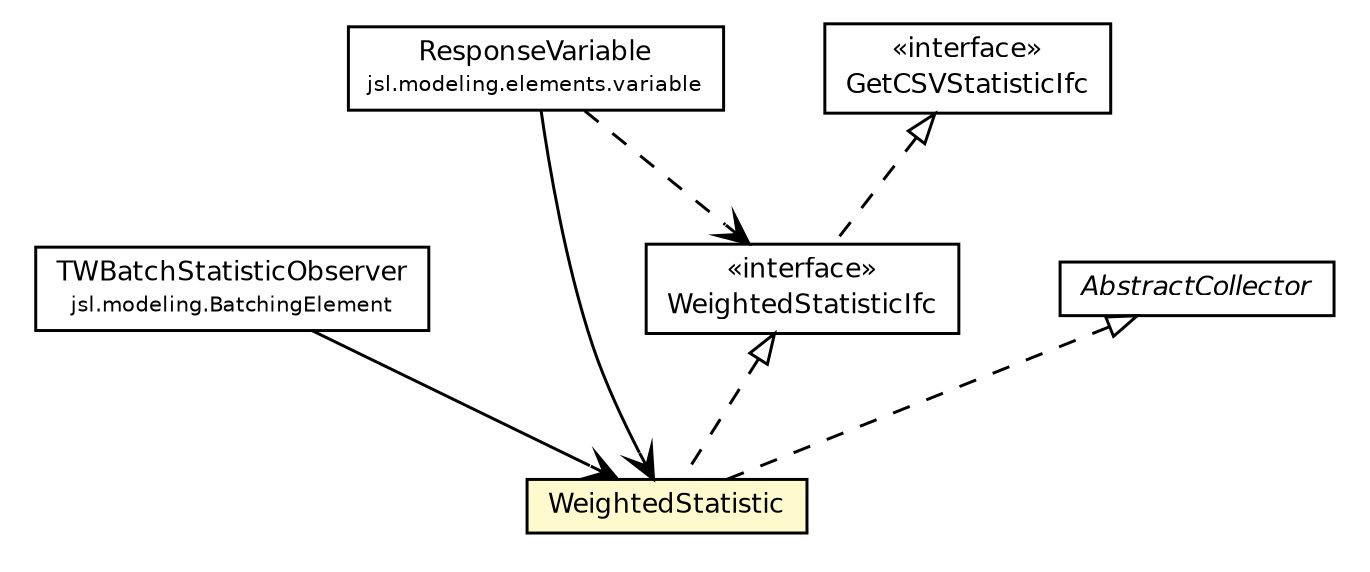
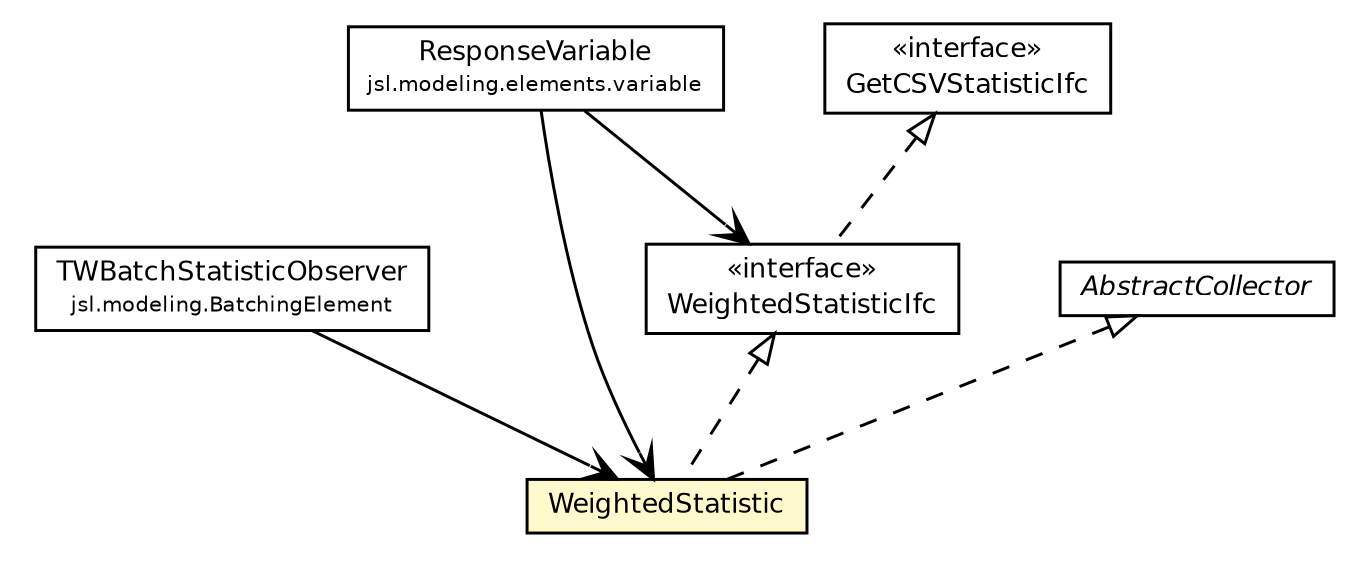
  digraph {
    nodesep=0.25
    ranksep=0.5
    node [fontcolor=black fontname=Helvetica fontsize=9.0 shape=plaintext]
    edge [fontname=Helvetica fontsize=10.0 headport=p labelfontname=Helvetica labelfontsize=10 tailport=p style=dashed]
    n1 [label=<<table title="jsl.modeling.BatchingElement.TWBatchStatisticObserver" border="0" cellborder="1" cellspacing="0" cellpadding="2" port="p" href="../../modeling/BatchingElement.TWBatchStatisticObserver.html"> 		<tr><td><table border="0" cellspacing="0" cellpadding="1"> <tr><td align="center" balign="center"> TWBatchStatisticObserver </td></tr> <tr><td align="center" balign="center"><font point-size="7.0"> jsl.modeling.BatchingElement </font></td></tr> 		</table></td></tr> 		</table>>]
    n2 [label=<<table title="jsl.utilities.statistic.WeightedStatistic" border="0" cellborder="1" cellspacing="0" cellpadding="2" port="p" bgcolor="lemonChiffon" href="./WeightedStatistic.html"> 		<tr><td><table border="0" cellspacing="0" cellpadding="1"> <tr><td align="center" balign="center"> WeightedStatistic </td></tr> 		</table></td></tr> 		</table>>]
    n3 [label=<<table title="jsl.modeling.elements.variable.ResponseVariable" border="0" cellborder="1" cellspacing="0" cellpadding="2" port="p" href="../../modeling/elements/variable/ResponseVariable.html"> 		<tr><td><table border="0" cellspacing="0" cellpadding="1"> <tr><td align="center" balign="center"> ResponseVariable </td></tr> <tr><td align="center" balign="center"><font point-size="7.0"> jsl.modeling.elements.variable </font></td></tr> 		</table></td></tr> 		</table>>]
    n4 [label=<<table title="jsl.utilities.statistic.WeightedStatisticIfc" border="0" cellborder="1" cellspacing="0" cellpadding="2" port="p" href="./WeightedStatisticIfc.html"> 		<tr><td><table border="0" cellspacing="0" cellpadding="1"> <tr><td align="center" balign="center"> &#171;interface&#187; </td></tr> <tr><td align="center" balign="center"> WeightedStatisticIfc </td></tr> 		</table></td></tr> 		</table>>]
    n5 [label=<<table title="jsl.utilities.statistic.GetCSVStatisticIfc" border="0" cellborder="1" cellspacing="0" cellpadding="2" port="p" href="./GetCSVStatisticIfc.html"> 		<tr><td><table border="0" cellspacing="0" cellpadding="1"> <tr><td align="center" balign="center"> &#171;interface&#187; </td></tr> <tr><td align="center" balign="center"> GetCSVStatisticIfc </td></tr> 		</table></td></tr> 		</table>>]
    n6 [label=<<table title="jsl.utilities.statistic.AbstractCollector" border="0" cellborder="1" cellspacing="0" cellpadding="2" port="p" href="./AbstractCollector.html"> 		<tr><td><table border="0" cellspacing="0" cellpadding="1"> <tr><td align="center" balign="center"><font face="Helvetica-Oblique"> AbstractCollector </font></td></tr> 		</table></td></tr> 		</table>>]
    n1 -> n2 [arrowhead=open color=black fontcolor=black style=""]
    n3 -> n2 [arrowhead=open color=black fontcolor=black style=""]
-   n3 -> n4 [arrowhead=open color=black fontcolor=black]
+   n3 -> n4 [arrowhead=open color=black fontcolor=black style=solid]
    n4 -> n2 [arrowtail=empty dir=back fontsize=10]
    n5 -> n4 [arrowtail=empty dir=back fontsize=10]
    n6 -> n2 [arrowtail=empty dir=back fontsize=10]
  }
